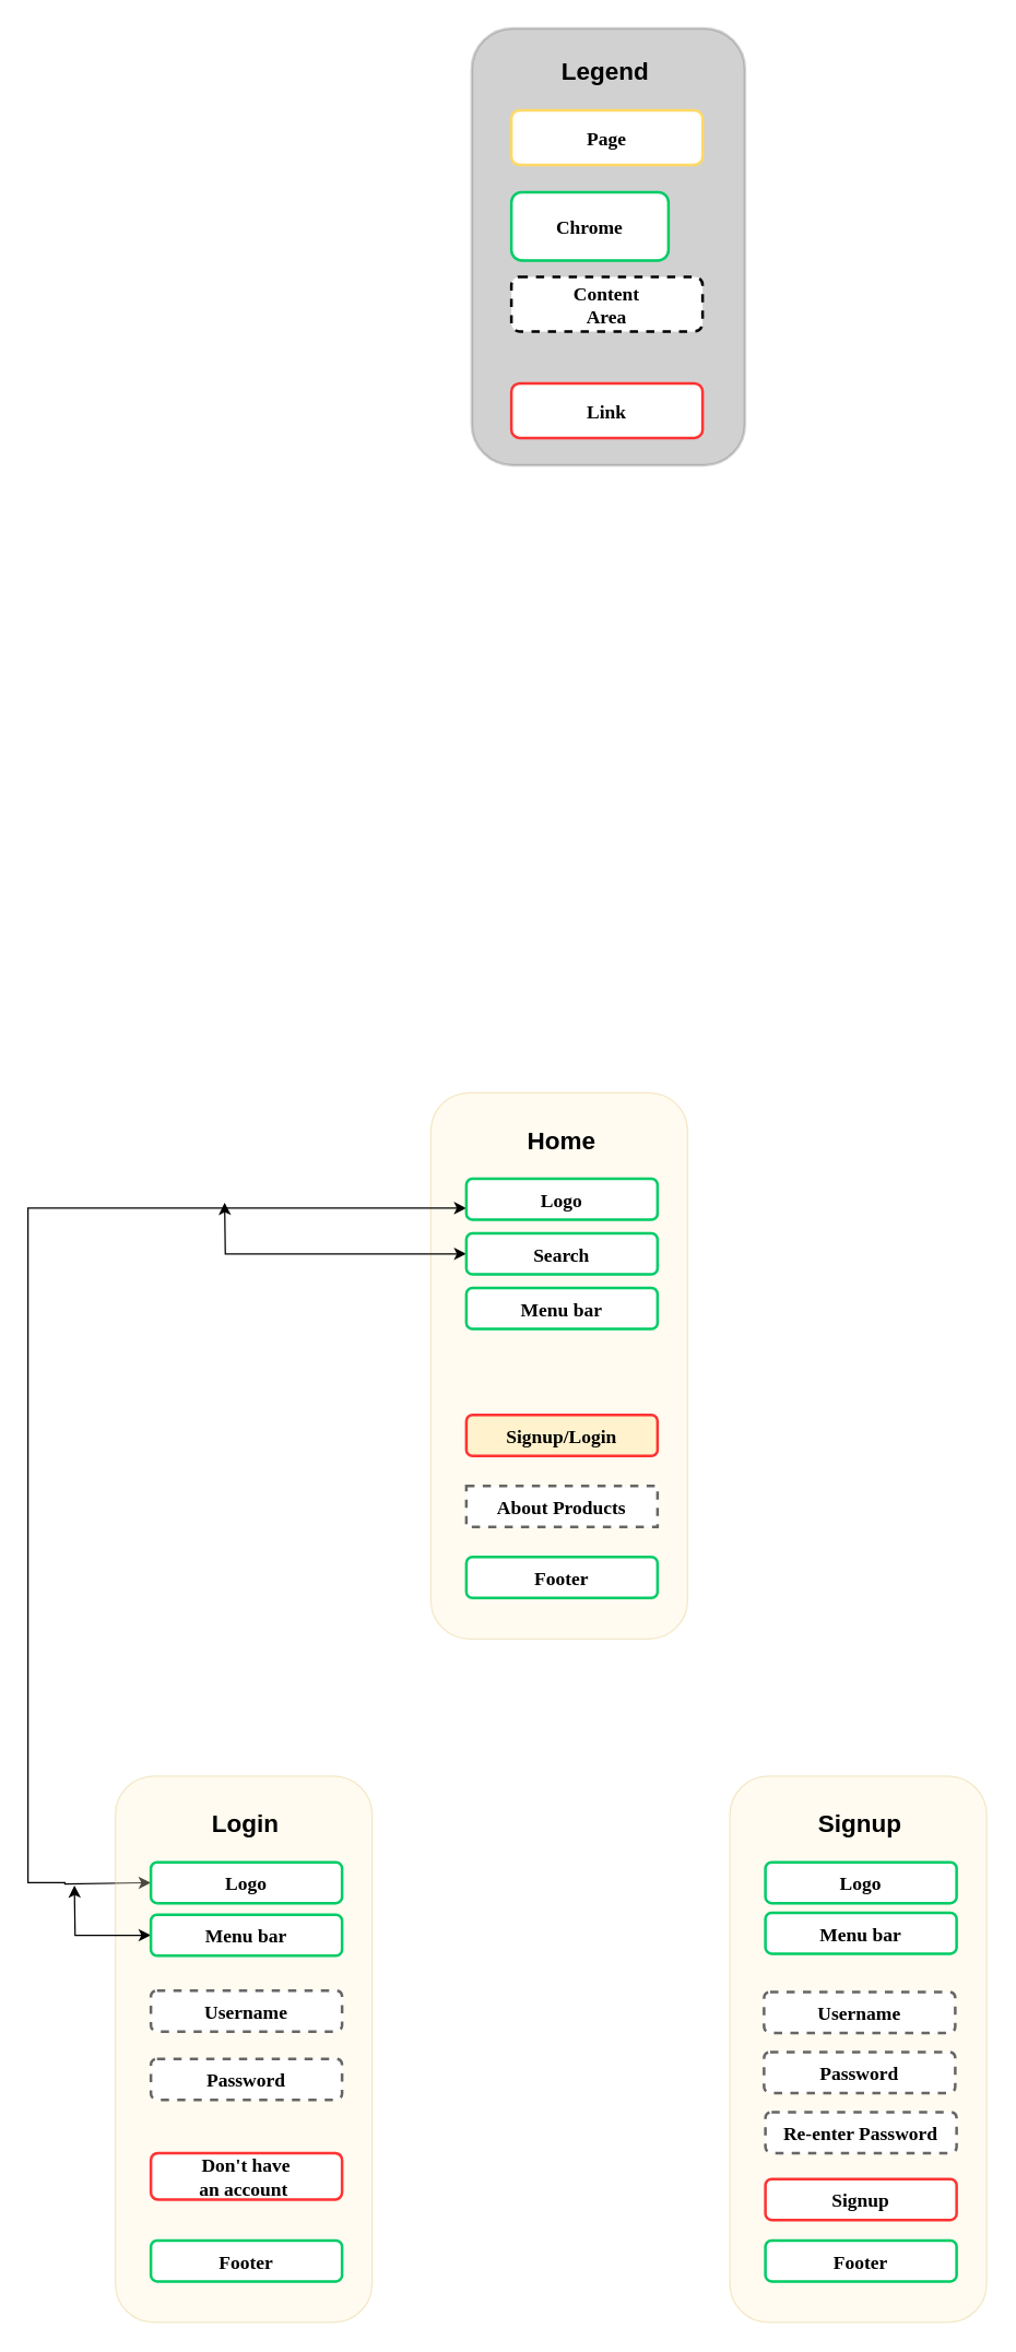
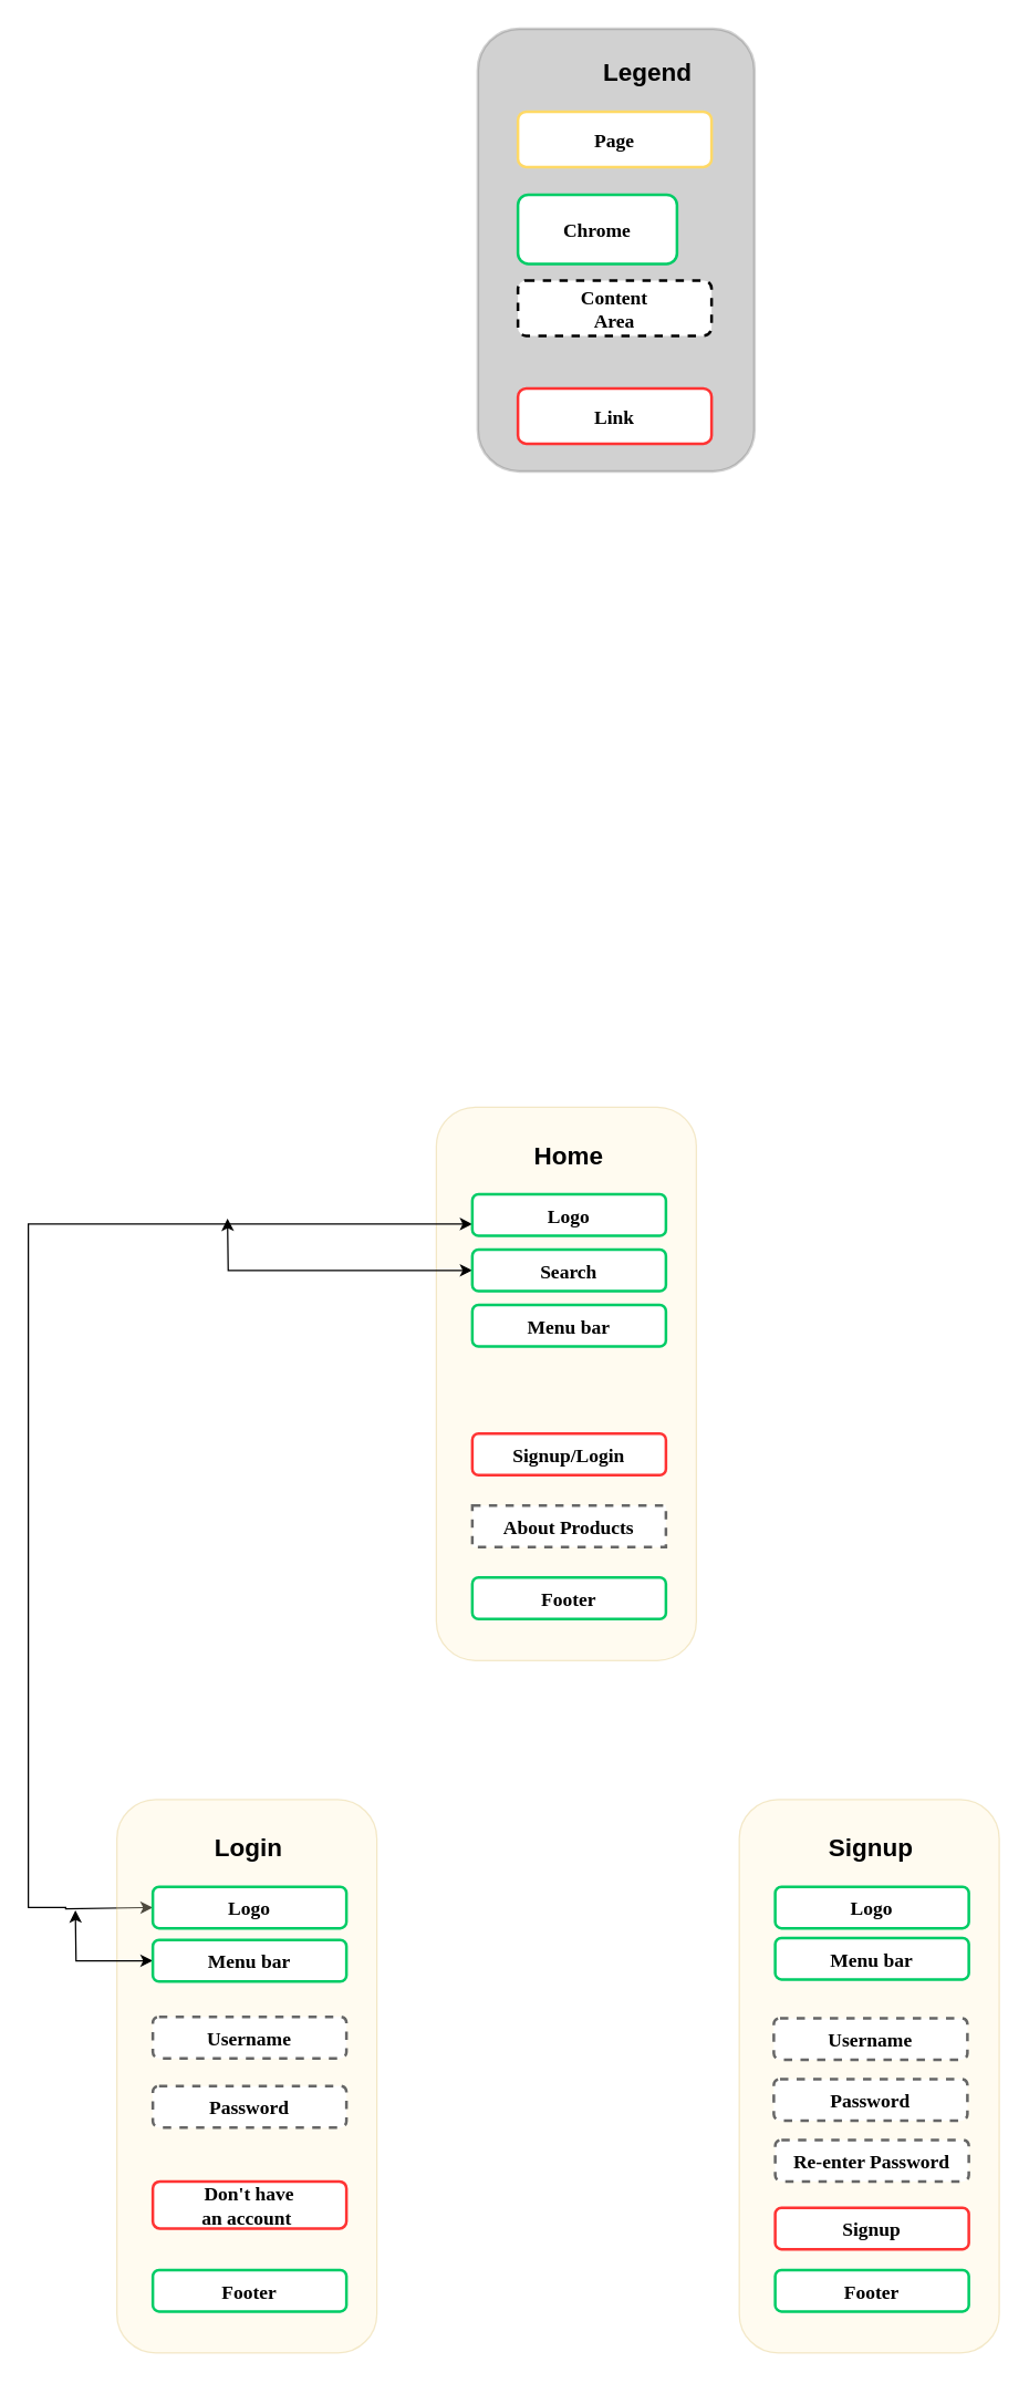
  <mxCell id="0" />
  <mxCell id="1" parent="0" />
  <mxCell id="2" value="" style="fillColor=#666666;strokeColor=#666666;opacity=30;rounded=1;strokeWidth=2;" vertex="1" parent="1"><mxGeometry x="345" y="20" width="200" height="320" as="geometry" /></mxCell>
  <mxCell id="3" value="" style="fillColor=#fff2cc;strokeColor=#d6b656;opacity=30;rounded=1;" parent="1" vertex="1"><mxGeometry x="315" y="799.5" width="188" height="400" as="geometry" /></mxCell>
  <mxCell id="4" value="Page" style="rounded=1;fontStyle=1;fontFamily=Tahoma;fontSize=14;strokeWidth=2;strokeColor=#FFD966;fillColor=#FFFFFF;" parent="1" vertex="1"><mxGeometry x="374" y="80" width="140" height="40" as="geometry" /></mxCell>
  <mxCell id="5" value="Chrome" style="rounded=1;fontStyle=1;fontFamily=Tahoma;fontSize=14;strokeWidth=2;strokeColor=#00CC66;" vertex="1" parent="1"><mxGeometry x="374" y="140" width="115" height="50" as="geometry" /></mxCell>
  <mxCell id="6" value="Content&#10;Area" style="rounded=1;fontStyle=1;fontFamily=Tahoma;fontSize=14;dashed=1;strokeWidth=2;" vertex="1" parent="1"><mxGeometry x="374" y="202" width="140" height="40" as="geometry" /></mxCell>
  <mxCell id="7" value="Link" style="rounded=1;fontStyle=1;fontFamily=Tahoma;fontSize=14;strokeWidth=2;strokeColor=#FF3333;" vertex="1" parent="1"><mxGeometry x="374" y="280" width="140" height="40" as="geometry" /></mxCell>
- <mxCell id="8" value="&lt;b&gt;&lt;font style=&quot;font-size: 18px&quot;&gt;Legend&lt;/font&gt;&lt;/b&gt;" style="text;html=1;resizable=0;points=[];autosize=1;align=left;verticalAlign=top;spacingTop=-4;" vertex="1" parent="1"><mxGeometry x="409" y="39" width="80" height="20" as="geometry" /></mxCell>
+ <mxCell id="8" value="&lt;b&gt;&lt;font style=&quot;font-size: 18px&quot;&gt;Legend&lt;/font&gt;&lt;/b&gt;" style="text;html=1;resizable=0;points=[];autosize=1;align=left;verticalAlign=top;spacingTop=-4;" vertex="1" parent="1"><mxGeometry x="434" y="39" width="80" height="20" as="geometry" /></mxCell>
  <mxCell id="9" style="edgeStyle=orthogonalEdgeStyle;rounded=0;orthogonalLoop=1;jettySize=auto;html=1;startArrow=classic;startFill=1;entryX=0;entryY=0.5;entryDx=0;entryDy=0;" edge="1" parent="1" source="10" target="18"><mxGeometry relative="1" as="geometry"><mxPoint x="45" y="1383" as="targetPoint" /><Array as="points"><mxPoint x="20" y="884" /><mxPoint x="20" y="1378" /><mxPoint x="47" y="1378" /><mxPoint x="47" y="1379" /></Array></mxGeometry></mxCell>
  <mxCell id="10" value="Logo" style="rounded=1;fontStyle=1;fontFamily=Tahoma;fontSize=14;strokeWidth=2;strokeColor=#00CC66;" vertex="1" parent="1"><mxGeometry x="341" y="862.5" width="140" height="30" as="geometry" /></mxCell>
  <mxCell id="11" value="&lt;b&gt;&lt;font style=&quot;font-size: 18px&quot;&gt;Home&lt;/font&gt;&lt;/b&gt;" style="text;html=1;resizable=0;points=[];autosize=1;align=left;verticalAlign=top;spacingTop=-4;" vertex="1" parent="1"><mxGeometry x="384" y="821.5" width="70" height="20" as="geometry" /></mxCell>
  <mxCell id="12" style="rounded=0;orthogonalLoop=1;jettySize=auto;html=1;edgeStyle=orthogonalEdgeStyle;startArrow=classic;startFill=1;" edge="1" parent="1" source="13"><mxGeometry relative="1" as="geometry"><mxPoint x="164" y="880" as="targetPoint" /></mxGeometry></mxCell>
  <mxCell id="13" value="Search" style="rounded=1;fontStyle=1;fontFamily=Tahoma;fontSize=14;strokeWidth=2;strokeColor=#00CC66;" vertex="1" parent="1"><mxGeometry x="341" y="902.5" width="140" height="30" as="geometry" /></mxCell>
  <mxCell id="14" value="Menu bar" style="rounded=1;fontStyle=1;fontFamily=Tahoma;fontSize=14;strokeWidth=2;strokeColor=#00CC66;" vertex="1" parent="1"><mxGeometry x="341" y="942.5" width="140" height="30" as="geometry" /></mxCell>
  <mxCell id="15" value="Footer" style="rounded=1;fontStyle=1;fontFamily=Tahoma;fontSize=14;strokeWidth=2;strokeColor=#00CC66;" vertex="1" parent="1"><mxGeometry x="341" y="1139.5" width="140" height="30" as="geometry" /></mxCell>
- <mxCell id="16" value="Signup/Login" style="rounded=1;fontStyle=1;fontFamily=Tahoma;fontSize=14;strokeWidth=2;strokeColor=#FF3333;fillColor=#fff2cc;" vertex="1" parent="1"><mxGeometry x="341" y="1035.5" width="140" height="30" as="geometry" /></mxCell>
+ <mxCell id="16" value="Signup/Login" style="rounded=1;fontStyle=1;fontFamily=Tahoma;fontSize=14;strokeWidth=2;strokeColor=#FF3333;" vertex="1" parent="1"><mxGeometry x="341" y="1035.5" width="140" height="30" as="geometry" /></mxCell>
  <mxCell id="17" value="" style="fillColor=#fff2cc;strokeColor=#d6b656;opacity=30;rounded=1;" vertex="1" parent="1"><mxGeometry x="84" y="1300" width="188" height="400" as="geometry" /></mxCell>
  <mxCell id="18" value="Logo" style="rounded=1;fontStyle=1;fontFamily=Tahoma;fontSize=14;strokeWidth=2;strokeColor=#00CC66;" vertex="1" parent="1"><mxGeometry x="110" y="1363" width="140" height="30" as="geometry" /></mxCell>
  <mxCell id="19" value="&lt;b&gt;&lt;font style=&quot;font-size: 18px&quot;&gt;Login&lt;/font&gt;&lt;/b&gt;" style="text;html=1;resizable=0;points=[];autosize=1;align=left;verticalAlign=top;spacingTop=-4;" vertex="1" parent="1"><mxGeometry x="153" y="1322" width="60" height="20" as="geometry" /></mxCell>
  <mxCell id="20" value="Footer" style="rounded=1;fontStyle=1;fontFamily=Tahoma;fontSize=14;strokeWidth=2;strokeColor=#00CC66;" vertex="1" parent="1"><mxGeometry x="110" y="1640" width="140" height="30" as="geometry" /></mxCell>
  <mxCell id="21" value="" style="fillColor=#fff2cc;strokeColor=#d6b656;opacity=30;rounded=1;" vertex="1" parent="1"><mxGeometry x="534" y="1300" width="188" height="400" as="geometry" /></mxCell>
  <mxCell id="22" value="Logo" style="rounded=1;fontStyle=1;fontFamily=Tahoma;fontSize=14;strokeWidth=2;strokeColor=#00CC66;" vertex="1" parent="1"><mxGeometry x="560" y="1363" width="140" height="30" as="geometry" /></mxCell>
  <mxCell id="23" value="&lt;b&gt;&lt;font style=&quot;font-size: 18px&quot;&gt;Signup&lt;br&gt;&lt;br&gt;&lt;/font&gt;&lt;/b&gt;" style="text;html=1;resizable=0;points=[];autosize=1;align=left;verticalAlign=top;spacingTop=-4;" vertex="1" parent="1"><mxGeometry x="597" y="1322" width="80" height="30" as="geometry" /></mxCell>
  <mxCell id="24" value="Footer" style="rounded=1;fontStyle=1;fontFamily=Tahoma;fontSize=14;strokeWidth=2;strokeColor=#00CC66;" vertex="1" parent="1"><mxGeometry x="560" y="1640" width="140" height="30" as="geometry" /></mxCell>
  <mxCell id="25" value="About Products" style="fontStyle=1;fontFamily=Tahoma;fontSize=14;strokeWidth=2;strokeColor=#666666;dashed=1;rounded=0;" vertex="1" parent="1"><mxGeometry x="341" y="1087.5" width="140" height="30" as="geometry" /></mxCell>
  <mxCell id="26" value="Username" style="rounded=1;fontStyle=1;fontFamily=Tahoma;fontSize=14;strokeWidth=2;strokeColor=#666666;dashed=1;" vertex="1" parent="1"><mxGeometry x="110" y="1457" width="140" height="30" as="geometry" /></mxCell>
  <mxCell id="27" value="Password" style="rounded=1;fontStyle=1;fontFamily=Tahoma;fontSize=14;strokeWidth=2;strokeColor=#666666;dashed=1;" vertex="1" parent="1"><mxGeometry x="110" y="1507" width="140" height="30" as="geometry" /></mxCell>
  <mxCell id="28" value="Don't have&#10;an account " style="rounded=1;fontStyle=1;fontFamily=Tahoma;fontSize=14;strokeWidth=2;strokeColor=#FF3333;" vertex="1" parent="1"><mxGeometry x="110" y="1576" width="140" height="34" as="geometry" /></mxCell>
  <mxCell id="29" value="Username" style="rounded=1;fontStyle=1;fontFamily=Tahoma;fontSize=14;strokeWidth=2;strokeColor=#666666;dashed=1;" vertex="1" parent="1"><mxGeometry x="559" y="1458" width="140" height="30" as="geometry" /></mxCell>
  <mxCell id="30" value="Password" style="rounded=1;fontStyle=1;fontFamily=Tahoma;fontSize=14;strokeWidth=2;strokeColor=#666666;dashed=1;" vertex="1" parent="1"><mxGeometry x="559" y="1502" width="140" height="30" as="geometry" /></mxCell>
  <mxCell id="31" value="Re-enter Password" style="rounded=1;fontStyle=1;fontFamily=Tahoma;fontSize=14;strokeWidth=2;strokeColor=#666666;dashed=1;" vertex="1" parent="1"><mxGeometry x="560" y="1546" width="140" height="30" as="geometry" /></mxCell>
  <mxCell id="32" value="Signup" style="rounded=1;fontStyle=1;fontFamily=Tahoma;fontSize=14;strokeWidth=2;strokeColor=#FF3333;" vertex="1" parent="1"><mxGeometry x="560" y="1595" width="140" height="30" as="geometry" /></mxCell>
  <mxCell id="33" style="edgeStyle=orthogonalEdgeStyle;rounded=0;orthogonalLoop=1;jettySize=auto;html=1;startArrow=classic;startFill=1;" edge="1" parent="1" source="34"><mxGeometry relative="1" as="geometry"><mxPoint x="54" y="1380" as="targetPoint" /></mxGeometry></mxCell>
  <mxCell id="34" value="Menu bar" style="rounded=1;fontStyle=1;fontFamily=Tahoma;fontSize=14;strokeWidth=2;strokeColor=#00CC66;" vertex="1" parent="1"><mxGeometry x="110" y="1401.5" width="140" height="30" as="geometry" /></mxCell>
  <mxCell id="35" value="Menu bar" style="rounded=1;fontStyle=1;fontFamily=Tahoma;fontSize=14;strokeWidth=2;strokeColor=#00CC66;" vertex="1" parent="1"><mxGeometry x="560" y="1400" width="140" height="30" as="geometry" /></mxCell>
